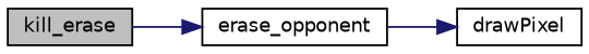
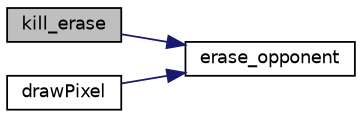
  digraph {
    rankdir=LR
    node [color=black fillcolor=white fontname=Helvetica fontsize=10 shape=record style=filled]
    edge [color=midnightblue fontname=Helvetica fontsize=10 labelfontname=Helvetica labelfontsize=10 style=solid]
    n1 [fillcolor=grey75 fontcolor=black height=0.2 label=kill_erase width=0.4]
    n2 [height=0.2 label=erase_opponent width=0.4]
    n3 [height=0.2 label=drawPixel width=0.4]
    n1 -> n2
-   n2 -> n3
+   n3 -> n2
  }
